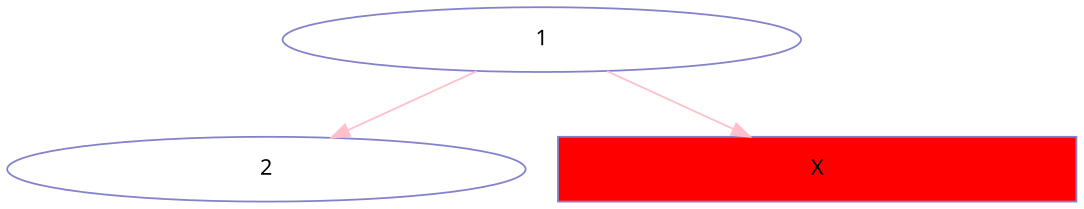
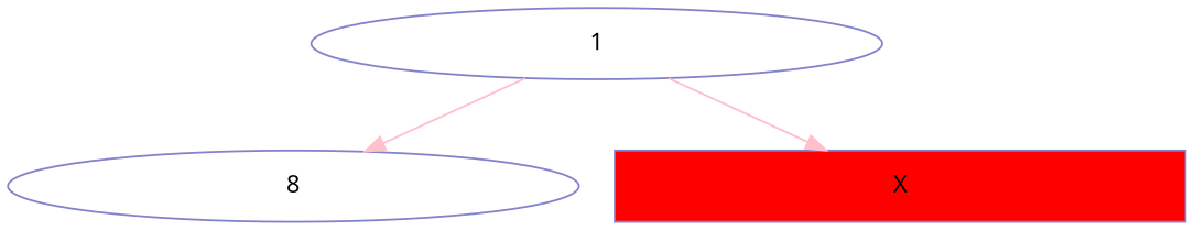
  digraph {
    fontname="Noto Sans"
    node [color="#8383cc" fixedsize=true fontname="Noto Sans" fontsize=12]
    edge [color=pink fontname="Noto Sans"]
    1 [width=4]
-   2 [width=4]
+   2 [width=4 label=8]
    n3 [fillcolor=red label=X shape=box style=filled width=4]
    1 -> 2
    1 -> n3
  }
